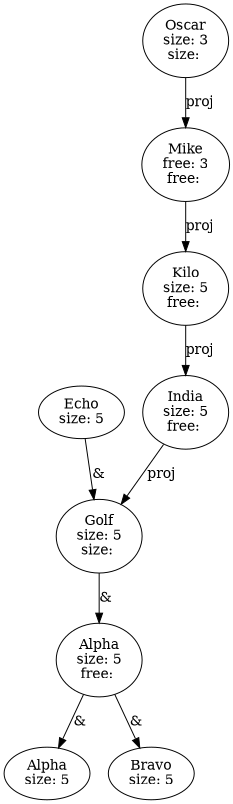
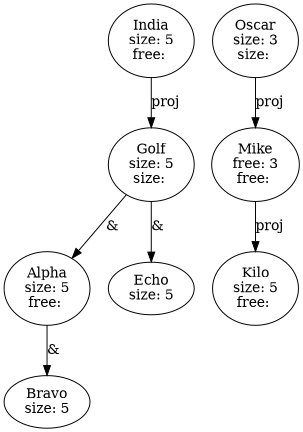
  digraph {
-   n1 [label="Alpha\nsize: 5"]
    n2 [label="Bravo\nsize: 5"]
    n3 [label="Alpha\nsize: 5\nfree: "]
    n4 [label="Echo\nsize: 5"]
    n5 [label="Golf\nsize: 5\nsize: "]
    n6 [label="India\nsize: 5\nfree: "]
    n7 [label="Kilo\nsize: 5\nfree: "]
    n8 [label="Mike\nfree: 3\nfree: "]
    n9 [label="Oscar\nsize: 3\nsize: "]
-   n3 -> n1 [label="&"]
    n3 -> n2 [label="&"]
    n5 -> n3 [label="&"]
-   n4 -> n5 [label="&"]
+   n5 -> n4 [label="&"]
    n6 -> n5 [label=proj]
-   n7 -> n6 [label=proj]
    n8 -> n7 [label=proj]
    n9 -> n8 [label=proj]
  }
